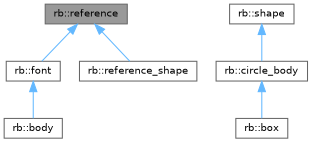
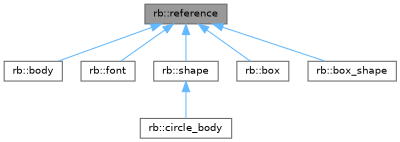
  digraph {
    node [color=gray40 fillcolor=white fontname=Helvetica fontsize=10 shape=box style=filled]
    edge [color=steelblue1 dir=back fontname=Helvetica fontsize=10 labelfontname=Helvetica labelfontsize=10 style=solid]
    n1 [fillcolor=grey60 fontcolor=black height=0.2 label="rb::reference" width=0.4]
    n2 [height=0.2 label="rb::body" width=0.4]
    n3 [height=0.2 label="rb::font" width=0.4]
    n4 [height=0.2 label="rb::shape" width=0.4]
    n5 [height=0.2 label="rb::box" width=0.4]
-   n6 [height=0.2 label="rb::reference_shape" width=0.4]
+   n6 [height=0.2 label="rb::box_shape" width=0.4]
    n7 [height=0.2 label="rb::circle_body" width=0.4]
-   n3 -> n2
+   n1 -> n2
    n1 -> n3
-   n7 -> n5
+   n1 -> n4
+   n1 -> n5
    n1 -> n6
    n4 -> n7
  }
